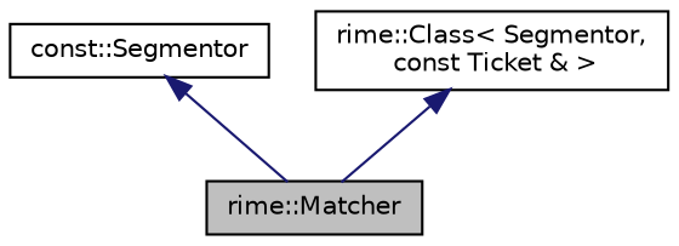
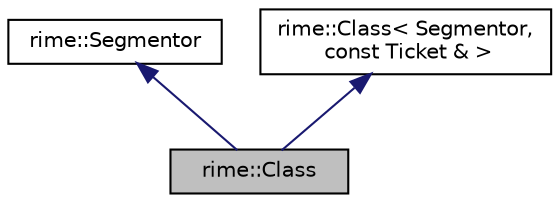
  digraph {
    node [color=black fillcolor=white fontname=Helvetica fontsize=10 shape=record style=filled]
    edge [color=midnightblue dir=back fontname=Helvetica fontsize=10 labelfontname=Helvetica labelfontsize=10 style=solid]
-   n1 [fillcolor=grey75 fontcolor=black height=0.2 label="rime::Matcher" width=0.4]
-   n2 [height=0.2 label="const::Segmentor" width=0.4]
+   n1 [fillcolor=grey75 fontcolor=black height=0.2 label="rime::Class" width=0.4]
+   n2 [height=0.2 label="rime::Segmentor" width=0.4]
    n3 [height=0.2 label="rime::Class\< Segmentor,\l const Ticket & \>" width=0.4]
    n2 -> n1
    n3 -> n1
  }
